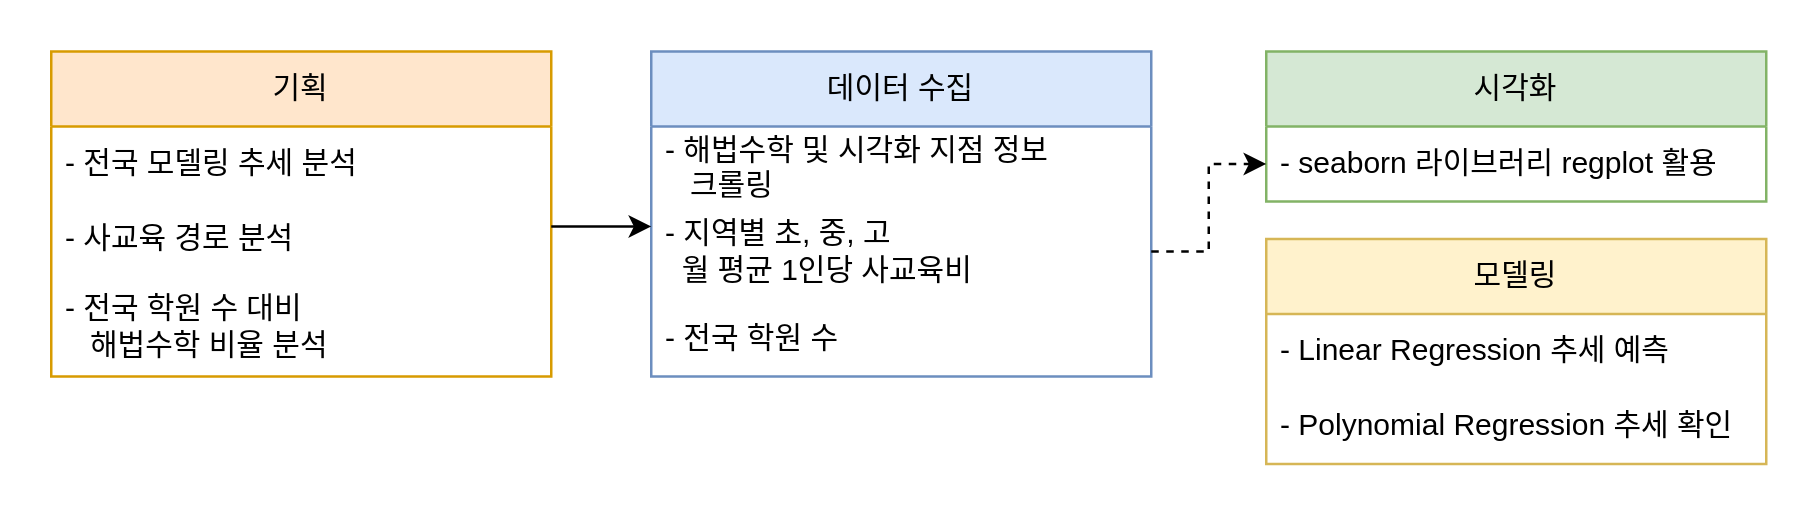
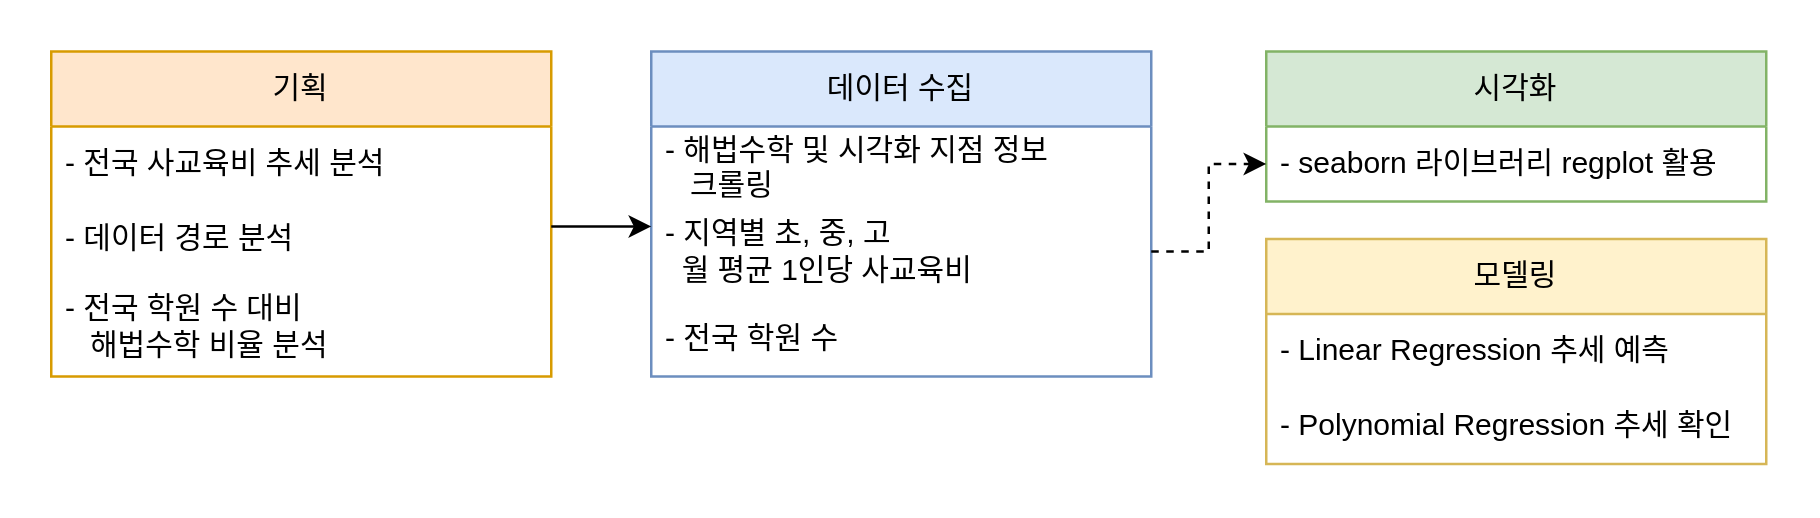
  <mxCell id="0" />
  <mxCell id="1" parent="0" />
  <mxCell id="2" value="데이터 수집" style="swimlane;fontStyle=0;childLayout=stackLayout;horizontal=1;startSize=30;horizontalStack=0;resizeParent=1;resizeParentMax=0;resizeLast=0;collapsible=1;marginBottom=0;whiteSpace=wrap;html=1;fillColor=#dae8fc;strokeColor=#6c8ebf;" parent="1" vertex="1"><mxGeometry x="260" y="20" width="200" height="130" as="geometry" /></mxCell>
  <mxCell id="3" value="- 해법수학 및 시각화 지점 정보 &lt;br&gt;&amp;nbsp; &amp;nbsp;크롤링&lt;br&gt;" style="text;strokeColor=none;fillColor=none;align=left;verticalAlign=middle;spacingLeft=4;spacingRight=4;overflow=hidden;points=[[0,0.5],[1,0.5]];portConstraint=eastwest;rotatable=0;whiteSpace=wrap;html=1;" parent="2" vertex="1"><mxGeometry y="30" width="200" height="30" as="geometry" /></mxCell>
  <mxCell id="4" value="- 지역별 초, 중, 고&lt;br style=&quot;border-color: var(--border-color);&quot;&gt;&amp;nbsp; 월 평균 1인당 사교육비" style="text;strokeColor=none;fillColor=none;align=left;verticalAlign=middle;spacingLeft=4;spacingRight=4;overflow=hidden;points=[[0,0.5],[1,0.5]];portConstraint=eastwest;rotatable=0;whiteSpace=wrap;html=1;" parent="2" vertex="1"><mxGeometry y="60" width="200" height="40" as="geometry" /></mxCell>
  <mxCell id="5" value="- 전국 학원 수&lt;br&gt;" style="text;strokeColor=none;fillColor=none;align=left;verticalAlign=middle;spacingLeft=4;spacingRight=4;overflow=hidden;points=[[0,0.5],[1,0.5]];portConstraint=eastwest;rotatable=0;whiteSpace=wrap;html=1;" parent="2" vertex="1"><mxGeometry y="100" width="200" height="30" as="geometry" /></mxCell>
  <mxCell id="6" value="모델링" style="swimlane;fontStyle=0;childLayout=stackLayout;horizontal=1;startSize=30;horizontalStack=0;resizeParent=1;resizeParentMax=0;resizeLast=0;collapsible=1;marginBottom=0;whiteSpace=wrap;html=1;fillColor=#fff2cc;strokeColor=#d6b656;" parent="1" vertex="1"><mxGeometry x="506" y="95" width="200" height="90" as="geometry" /></mxCell>
  <mxCell id="7" value="- Linear Regression 추세 예측" style="text;strokeColor=none;fillColor=none;align=left;verticalAlign=middle;spacingLeft=4;spacingRight=4;overflow=hidden;points=[[0,0.5],[1,0.5]];portConstraint=eastwest;rotatable=0;whiteSpace=wrap;html=1;" parent="6" vertex="1"><mxGeometry y="30" width="200" height="30" as="geometry" /></mxCell>
  <mxCell id="8" value="- Polynomial Regression 추세 확인" style="text;strokeColor=none;fillColor=none;align=left;verticalAlign=middle;spacingLeft=4;spacingRight=4;overflow=hidden;points=[[0,0.5],[1,0.5]];portConstraint=eastwest;rotatable=0;whiteSpace=wrap;html=1;" parent="6" vertex="1"><mxGeometry y="60" width="200" height="30" as="geometry" /></mxCell>
  <mxCell id="9" value="기획" style="swimlane;fontStyle=0;childLayout=stackLayout;horizontal=1;startSize=30;horizontalStack=0;resizeParent=1;resizeParentMax=0;resizeLast=0;collapsible=1;marginBottom=0;whiteSpace=wrap;html=1;fillColor=#ffe6cc;strokeColor=#d79b00;" parent="1" vertex="1"><mxGeometry x="20" y="20" width="200" height="130" as="geometry" /></mxCell>
- <mxCell id="10" value="- 전국 모델링 추세 분석" style="text;strokeColor=none;fillColor=none;align=left;verticalAlign=middle;spacingLeft=4;spacingRight=4;overflow=hidden;points=[[0,0.5],[1,0.5]];portConstraint=eastwest;rotatable=0;whiteSpace=wrap;html=1;" parent="9" vertex="1"><mxGeometry y="30" width="200" height="30" as="geometry" /></mxCell>
- <mxCell id="11" value="- 사교육 경로 분석" style="text;strokeColor=none;fillColor=none;align=left;verticalAlign=middle;spacingLeft=4;spacingRight=4;overflow=hidden;points=[[0,0.5],[1,0.5]];portConstraint=eastwest;rotatable=0;whiteSpace=wrap;html=1;" parent="9" vertex="1"><mxGeometry y="60" width="200" height="30" as="geometry" /></mxCell>
+ <mxCell id="10" value="- 전국 사교육비 추세 분석" style="text;strokeColor=none;fillColor=none;align=left;verticalAlign=middle;spacingLeft=4;spacingRight=4;overflow=hidden;points=[[0,0.5],[1,0.5]];portConstraint=eastwest;rotatable=0;whiteSpace=wrap;html=1;" parent="9" vertex="1"><mxGeometry y="30" width="200" height="30" as="geometry" /></mxCell>
+ <mxCell id="11" value="- 데이터 경로 분석" style="text;strokeColor=none;fillColor=none;align=left;verticalAlign=middle;spacingLeft=4;spacingRight=4;overflow=hidden;points=[[0,0.5],[1,0.5]];portConstraint=eastwest;rotatable=0;whiteSpace=wrap;html=1;" parent="9" vertex="1"><mxGeometry y="60" width="200" height="30" as="geometry" /></mxCell>
  <mxCell id="12" value="- 전국 학원 수 대비 &lt;br&gt;&amp;nbsp; &amp;nbsp;해법수학 비율 분석" style="text;strokeColor=none;fillColor=none;align=left;verticalAlign=middle;spacingLeft=4;spacingRight=4;overflow=hidden;points=[[0,0.5],[1,0.5]];portConstraint=eastwest;rotatable=0;whiteSpace=wrap;html=1;" parent="9" vertex="1"><mxGeometry y="90" width="200" height="40" as="geometry" /></mxCell>
  <mxCell id="13" value="" style="endArrow=classic;html=1;rounded=0;entryX=0.002;entryY=0.336;entryDx=0;entryDy=0;entryPerimeter=0;exitX=0.999;exitY=0.252;exitDx=0;exitDy=0;exitPerimeter=0;" parent="1" edge="1"><mxGeometry width="50" height="50" relative="1" as="geometry"><mxPoint x="220" y="90" as="sourcePoint" /><mxPoint x="260" y="90" as="targetPoint" /></mxGeometry></mxCell>
  <mxCell id="14" value="시각화" style="swimlane;fontStyle=0;childLayout=stackLayout;horizontal=1;startSize=30;horizontalStack=0;resizeParent=1;resizeParentMax=0;resizeLast=0;collapsible=1;marginBottom=0;whiteSpace=wrap;html=1;fillColor=#d5e8d4;strokeColor=#82b366;" parent="1" vertex="1"><mxGeometry x="506" y="20" width="200" height="60" as="geometry" /></mxCell>
  <mxCell id="15" value="- seaborn 라이브러리 regplot 활용" style="text;strokeColor=none;fillColor=none;align=left;verticalAlign=middle;spacingLeft=4;spacingRight=4;overflow=hidden;points=[[0,0.5],[1,0.5]];portConstraint=eastwest;rotatable=0;whiteSpace=wrap;html=1;" parent="14" vertex="1"><mxGeometry y="30" width="200" height="30" as="geometry" /></mxCell>
  <mxCell id="16" style="edgeStyle=orthogonalEdgeStyle;rounded=0;orthogonalLoop=1;jettySize=auto;html=1;exitX=1;exitY=0.5;exitDx=0;exitDy=0;entryX=0;entryY=0.5;entryDx=0;entryDy=0;dashed=1;" parent="1" source="4" target="15" edge="1"><mxGeometry relative="1" as="geometry" /></mxCell>
